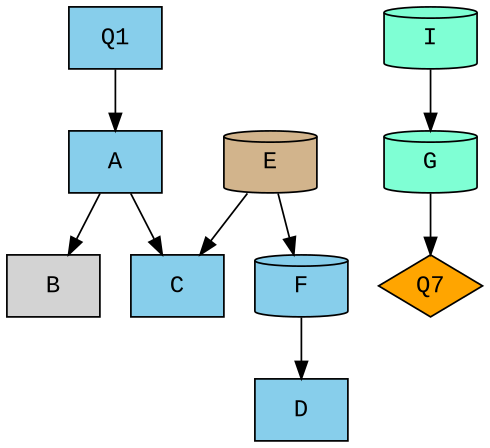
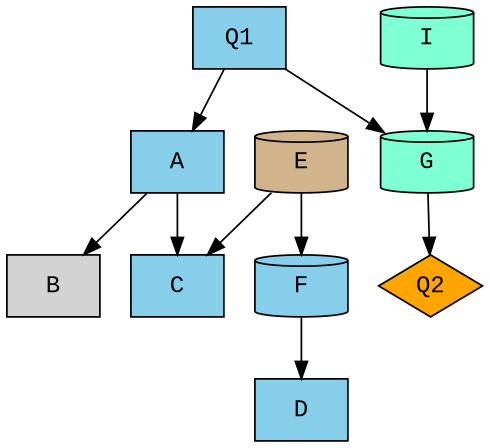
  strict digraph {
    fontname="Liberation Mono"
    node [fillcolor=skyblue fontname="Liberation Mono" shape=box style=filled]
    edge [fontname="Liberation Mono"]
    Q1
    A
    G [fillcolor=aquamarine shape=cylinder]
    B [fillcolor=lightgrey]
    C
    E [fillcolor=tan shape=cylinder]
    F [shape=cylinder]
-   Q2 [fillcolor=orange shape=diamond label=Q7]
+   Q2 [fillcolor=orange shape=diamond]
    D
    I [fillcolor=aquamarine shape=cylinder]
    Q1 -> A
+   Q1 -> G
    A -> B
    A -> C
    G -> Q2
    E -> C
    E -> F
    F -> D
    I -> G
  }
